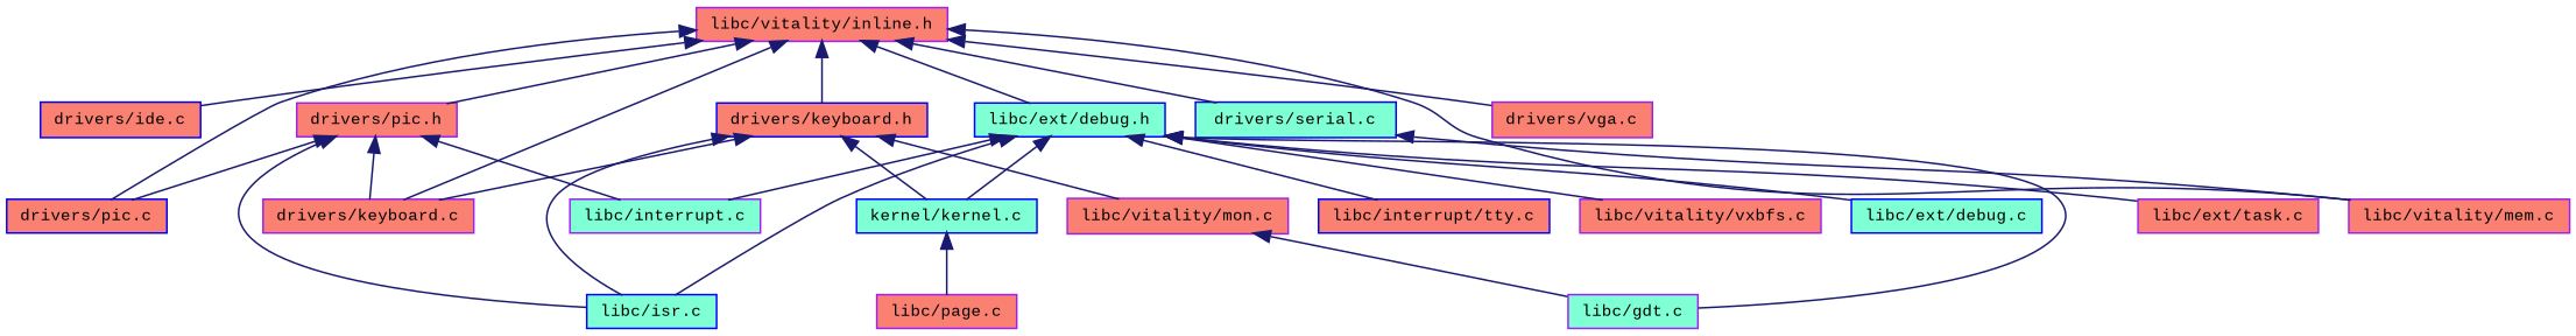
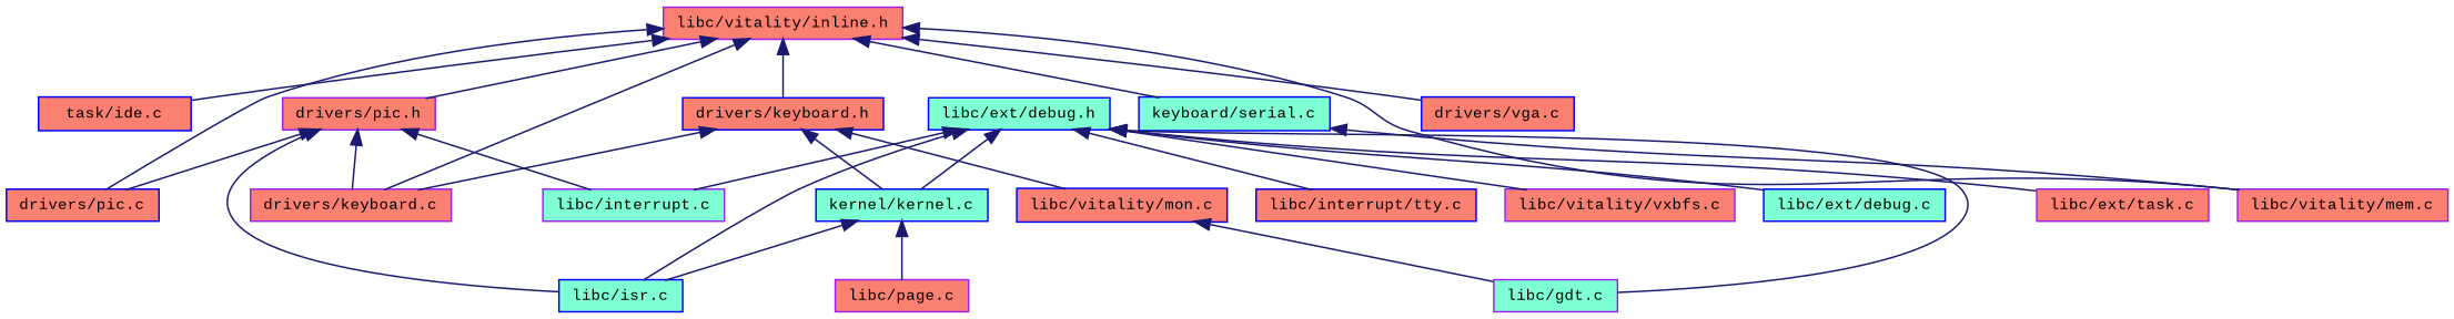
  digraph {
    fontname="Liberation Mono"
    node [color=blue fillcolor=salmon fontname="Liberation Mono" fontsize=10 shape=record style=filled]
    edge [color=midnightblue dir=back fontname="Liberation Mono" fontsize=10 labelfontname=Helvetica labelfontsize=10 style=solid]
    n1 [color=purple fontcolor=black height=0.2 label="libc/vitality/inline.h" width=0.4]
-   n2 [height=0.2 label="drivers/ide.c" width=0.4]
+   n2 [height=0.2 label="task/ide.c" width=0.4]
    n3 [height=0.2 label="drivers/keyboard.h" width=0.4]
    n4 [color=purple height=0.2 label="drivers/keyboard.c" width=0.4]
    n5 [color=purple height=0.2 label="drivers/pic.h" width=0.4]
    n6 [height=0.2 label="drivers/pic.c" width=0.4]
-   n7 [fillcolor=aquamarine height=0.2 label="drivers/serial.c" width=0.4]
-   n8 [color=purple height=0.2 label="drivers/vga.c" width=0.4]
+   n7 [fillcolor=aquamarine height=0.2 label="keyboard/serial.c" width=0.4]
+   n8 [height=0.2 label="drivers/vga.c" width=0.4]
    n9 [fillcolor=aquamarine height=0.2 label="libc/ext/debug.h" width=0.4]
    n10 [color=purple height=0.2 label="libc/vitality/mem.c" width=0.4]
    n11 [fillcolor=aquamarine height=0.2 label="kernel/kernel.c" width=0.4]
    n12 [fillcolor=aquamarine height=0.2 label="libc/isr.c" width=0.4]
-   n13 [color=purple height=0.2 label="libc/vitality/mon.c" width=0.4]
+   n13 [height=0.2 label="libc/vitality/mon.c" width=0.4]
    n14 [color=purple fillcolor=aquamarine height=0.2 label="libc/interrupt.c" width=0.4]
    n15 [color=purple fillcolor=aquamarine height=0.2 label="libc/gdt.c" width=0.4]
    n16 [fillcolor=aquamarine height=0.2 label="libc/ext/debug.c" width=0.4]
    n17 [color=purple height=0.2 label="libc/ext/task.c" width=0.4]
    n18 [height=0.2 label="libc/interrupt/tty.c" width=0.4]
    n19 [color=purple height=0.2 label="libc/vitality/vxbfs.c" width=0.4]
    n20 [color=purple height=0.2 label="libc/page.c" width=0.4]
    n1 -> n2
    n1 -> n3
    n1 -> n4
    n1 -> n5
    n1 -> n6
    n1 -> n7
    n1 -> n8
-   n1 -> n9
    n1 -> n10
    n3 -> n4
    n3 -> n11
-   n3 -> n12
+   n11 -> n12
    n3 -> n13
    n5 -> n4
    n5 -> n6
    n5 -> n12
    n5 -> n14
    n7 -> n10
    n9 -> n11
    n9 -> n12
    n9 -> n14
    n9 -> n15
    n9 -> n16
    n9 -> n17
    n9 -> n18
    n9 -> n19
    n11 -> n20
    n13 -> n15
  }
